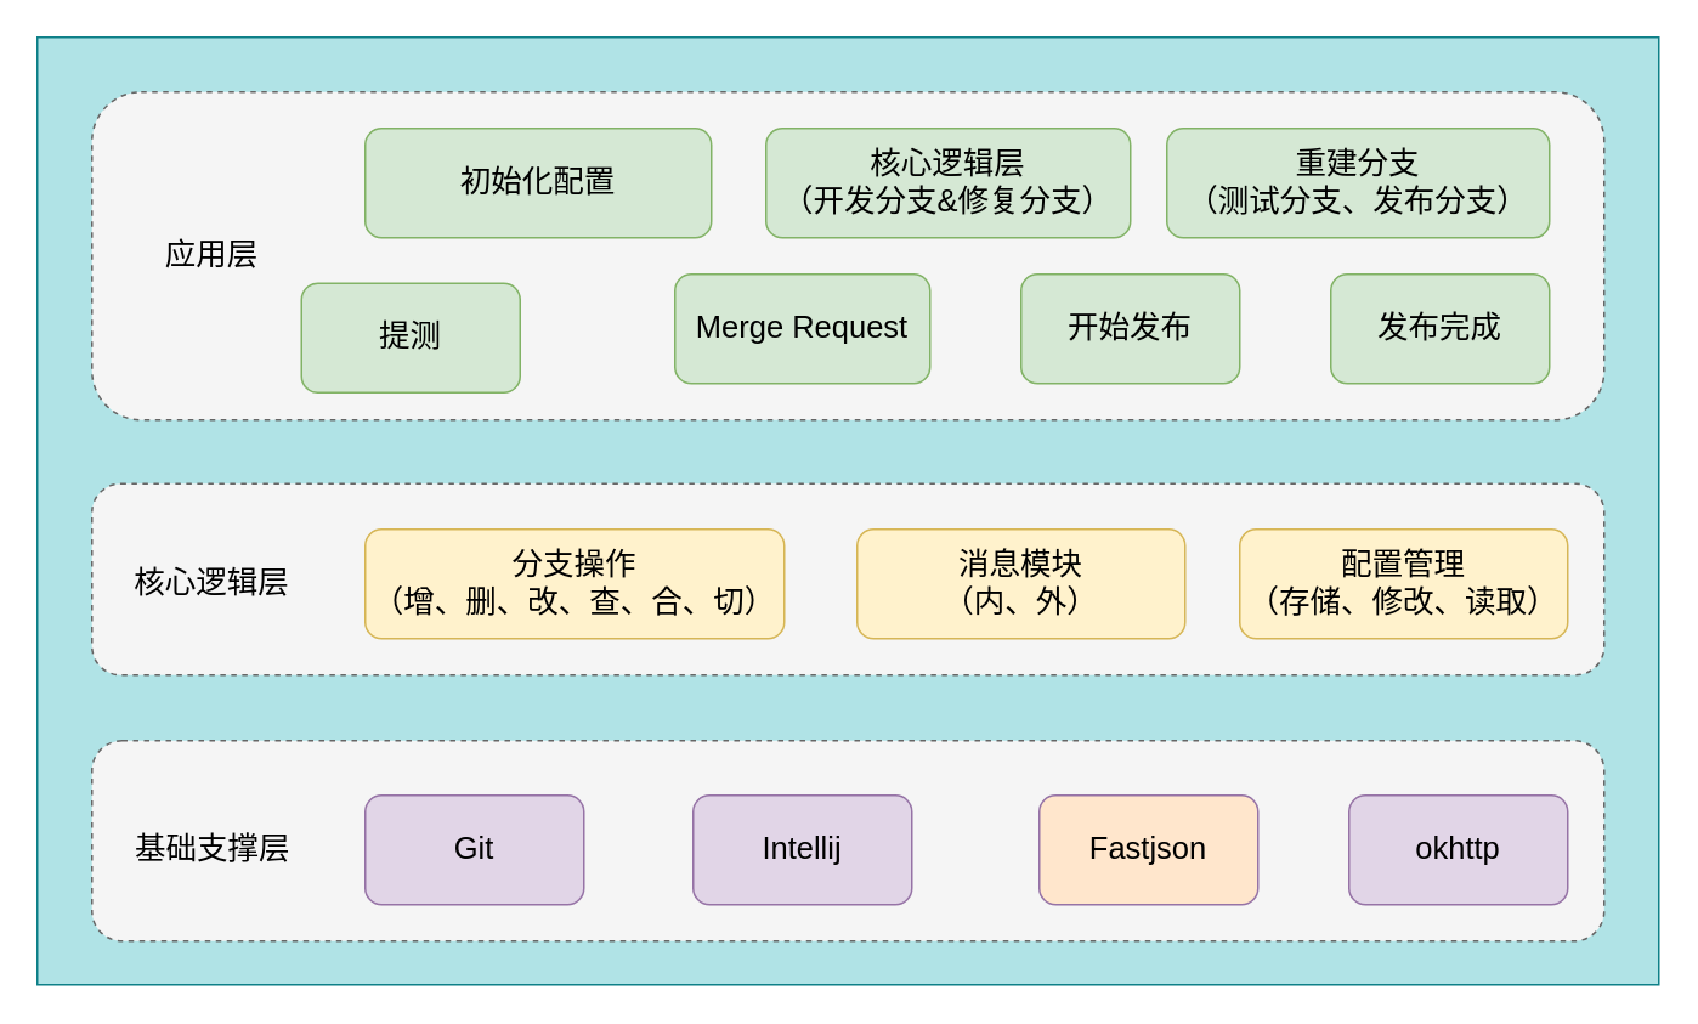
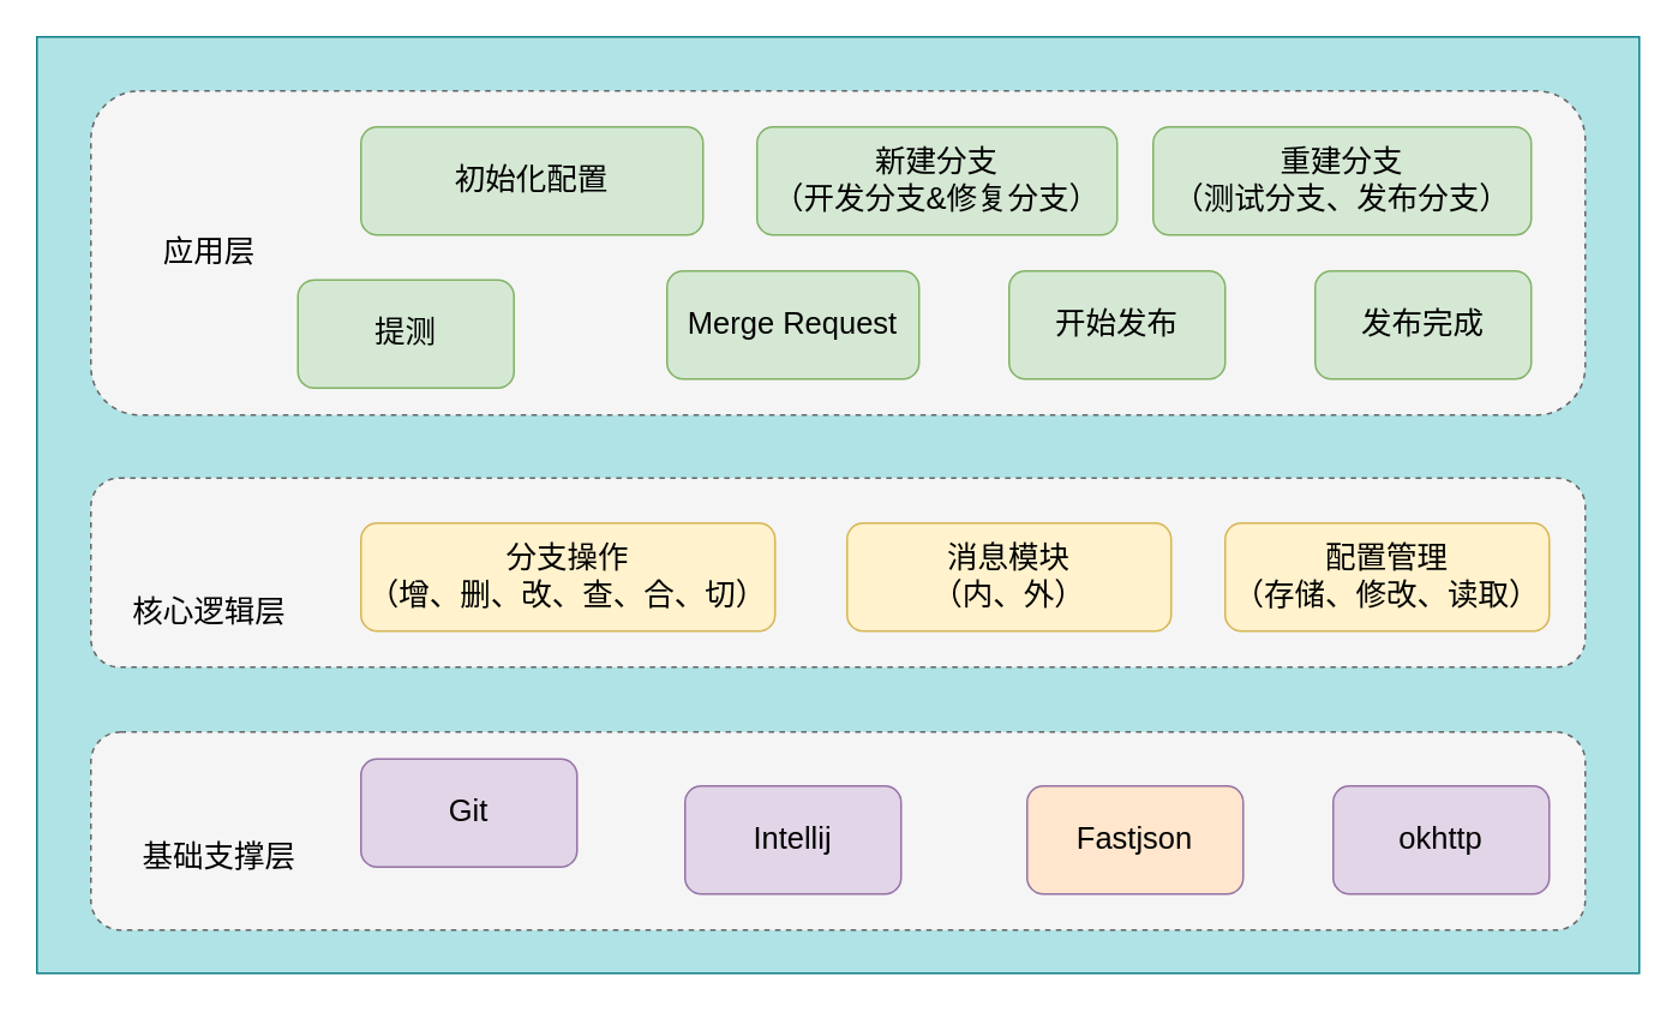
  <mxCell id="0" />
  <mxCell id="1" parent="0" />
  <mxCell id="2" value="" style="rounded=0;whiteSpace=wrap;html=1;fontSize=17;fillColor=#b0e3e6;strokeColor=#0e8088;" vertex="1" parent="1"><mxGeometry x="20" y="20" width="890" height="520" as="geometry" /></mxCell>
  <mxCell id="3" value="" style="rounded=1;whiteSpace=wrap;html=1;dashed=1;fillColor=#f5f5f5;strokeColor=#666666;fontSize=17;fontColor=#333333;" vertex="1" parent="1"><mxGeometry x="50" y="406" width="830" height="110" as="geometry" /></mxCell>
  <mxCell id="4" value="" style="rounded=1;whiteSpace=wrap;html=1;dashed=1;fillColor=#f5f5f5;strokeColor=#666666;fontSize=17;fontColor=#333333;" vertex="1" parent="1"><mxGeometry x="50" y="265" width="830" height="105" as="geometry" /></mxCell>
  <mxCell id="5" value="" style="rounded=1;whiteSpace=wrap;html=1;dashed=1;fillColor=#f5f5f5;strokeColor=#666666;fontSize=17;fontColor=#333333;" vertex="1" parent="1"><mxGeometry x="50" y="50" width="830" height="180" as="geometry" /></mxCell>
- <mxCell id="6" value="Git" style="rounded=1;whiteSpace=wrap;html=1;fillColor=#e1d5e7;strokeColor=#9673a6;fontSize=17;" vertex="1" parent="1"><mxGeometry x="200" y="436" width="120" height="60" as="geometry" /></mxCell>
+ <mxCell id="6" value="Git" style="rounded=1;whiteSpace=wrap;html=1;fillColor=#e1d5e7;strokeColor=#9673a6;fontSize=17;" vertex="1" parent="1"><mxGeometry x="200" y="421" width="120" height="60" as="geometry" /></mxCell>
  <mxCell id="7" value="分支操作&lt;br style=&quot;font-size: 17px;&quot;&gt;（增、删、改、查、合、切）" style="rounded=1;whiteSpace=wrap;html=1;fillColor=#fff2cc;strokeColor=#d6b656;fontSize=17;" vertex="1" parent="1"><mxGeometry x="200" y="290" width="230" height="60" as="geometry" /></mxCell>
  <mxCell id="8" value="初始化配置" style="rounded=1;whiteSpace=wrap;html=1;fillColor=#d5e8d4;strokeColor=#82b366;fontSize=17;" vertex="1" parent="1"><mxGeometry x="200" y="70" width="190" height="60" as="geometry" /></mxCell>
- <mxCell id="9" value="核心逻辑层&lt;br style=&quot;font-size: 17px;&quot;&gt;（开发分支&amp;amp;修复分支）" style="rounded=1;whiteSpace=wrap;html=1;fillColor=#d5e8d4;strokeColor=#82b366;fontSize=17;" vertex="1" parent="1"><mxGeometry x="420" y="70" width="200" height="60" as="geometry" /></mxCell>
+ <mxCell id="9" value="新建分支&lt;br style=&quot;font-size: 17px;&quot;&gt;（开发分支&amp;amp;修复分支）" style="rounded=1;whiteSpace=wrap;html=1;fillColor=#d5e8d4;strokeColor=#82b366;fontSize=17;" vertex="1" parent="1"><mxGeometry x="420" y="70" width="200" height="60" as="geometry" /></mxCell>
  <mxCell id="10" value="提测" style="rounded=1;whiteSpace=wrap;html=1;fillColor=#d5e8d4;strokeColor=#82b366;fontSize=17;" vertex="1" parent="1"><mxGeometry x="165" y="155" width="120" height="60" as="geometry" /></mxCell>
  <mxCell id="11" value="开始发布" style="rounded=1;whiteSpace=wrap;html=1;fillColor=#d5e8d4;strokeColor=#82b366;fontSize=17;" vertex="1" parent="1"><mxGeometry x="560" y="150" width="120" height="60" as="geometry" /></mxCell>
  <mxCell id="12" value="发布完成" style="rounded=1;whiteSpace=wrap;html=1;fillColor=#d5e8d4;strokeColor=#82b366;fontSize=17;" vertex="1" parent="1"><mxGeometry x="730" y="150" width="120" height="60" as="geometry" /></mxCell>
  <mxCell id="13" value="重建分支&lt;br style=&quot;font-size: 17px;&quot;&gt;（测试分支、发布分支）" style="rounded=1;whiteSpace=wrap;html=1;fillColor=#d5e8d4;strokeColor=#82b366;fontSize=17;" vertex="1" parent="1"><mxGeometry x="640" y="70" width="210" height="60" as="geometry" /></mxCell>
  <mxCell id="14" value="Merge Request" style="rounded=1;whiteSpace=wrap;html=1;fillColor=#d5e8d4;strokeColor=#82b366;fontSize=17;" vertex="1" parent="1"><mxGeometry x="370" y="150" width="140" height="60" as="geometry" /></mxCell>
  <mxCell id="15" value="消息模块&lt;br style=&quot;font-size: 17px;&quot;&gt;（内、外）" style="rounded=1;whiteSpace=wrap;html=1;fillColor=#fff2cc;strokeColor=#d6b656;fontSize=17;" vertex="1" parent="1"><mxGeometry x="470" y="290" width="180" height="60" as="geometry" /></mxCell>
- <mxCell id="16" value="核心逻辑层" style="text;html=1;strokeColor=none;fillColor=none;align=center;verticalAlign=middle;whiteSpace=wrap;rounded=0;fontSize=17;" vertex="1" parent="1"><mxGeometry x="71" y="305" width="90" height="30" as="geometry" /></mxCell>
- <mxCell id="17" value="基础支撑层" style="text;html=1;align=center;verticalAlign=middle;resizable=0;points=[];autosize=1;strokeColor=none;fillColor=none;fontSize=17;" vertex="1" parent="1"><mxGeometry x="61" y="451" width="110" height="30" as="geometry" /></mxCell>
+ <mxCell id="16" value="核心逻辑层" style="text;html=1;strokeColor=none;fillColor=none;align=center;verticalAlign=middle;whiteSpace=wrap;rounded=0;fontSize=17;" vertex="1" parent="1"><mxGeometry x="71" y="325" width="90" height="30" as="geometry" /></mxCell>
+ <mxCell id="17" value="基础支撑层" style="text;html=1;align=center;verticalAlign=middle;resizable=0;points=[];autosize=1;strokeColor=none;fillColor=none;fontSize=17;" vertex="1" parent="1"><mxGeometry x="66" y="461" width="110" height="30" as="geometry" /></mxCell>
  <mxCell id="18" value="应用层" style="text;html=1;strokeColor=none;fillColor=none;align=center;verticalAlign=middle;whiteSpace=wrap;rounded=0;fontSize=17;" vertex="1" parent="1"><mxGeometry x="81" y="125" width="70" height="30" as="geometry" /></mxCell>
  <mxCell id="19" value="配置管理&lt;br style=&quot;font-size: 17px;&quot;&gt;（存储、修改、读取）" style="rounded=1;whiteSpace=wrap;html=1;fillColor=#fff2cc;strokeColor=#d6b656;fontSize=17;" vertex="1" parent="1"><mxGeometry x="680" y="290" width="180" height="60" as="geometry" /></mxCell>
  <mxCell id="20" value="Intellij" style="rounded=1;whiteSpace=wrap;html=1;fillColor=#e1d5e7;strokeColor=#9673a6;fontSize=17;" vertex="1" parent="1"><mxGeometry x="380" y="436" width="120" height="60" as="geometry" /></mxCell>
  <mxCell id="21" value="Fastjson" style="rounded=1;whiteSpace=wrap;html=1;fillColor=#ffe6cc;strokeColor=#9673a6;fontSize=17;" vertex="1" parent="1"><mxGeometry x="570" y="436" width="120" height="60" as="geometry" /></mxCell>
  <mxCell id="22" value="okhttp" style="rounded=1;whiteSpace=wrap;html=1;fillColor=#e1d5e7;strokeColor=#9673a6;fontSize=17;" vertex="1" parent="1"><mxGeometry x="740" y="436" width="120" height="60" as="geometry" /></mxCell>
